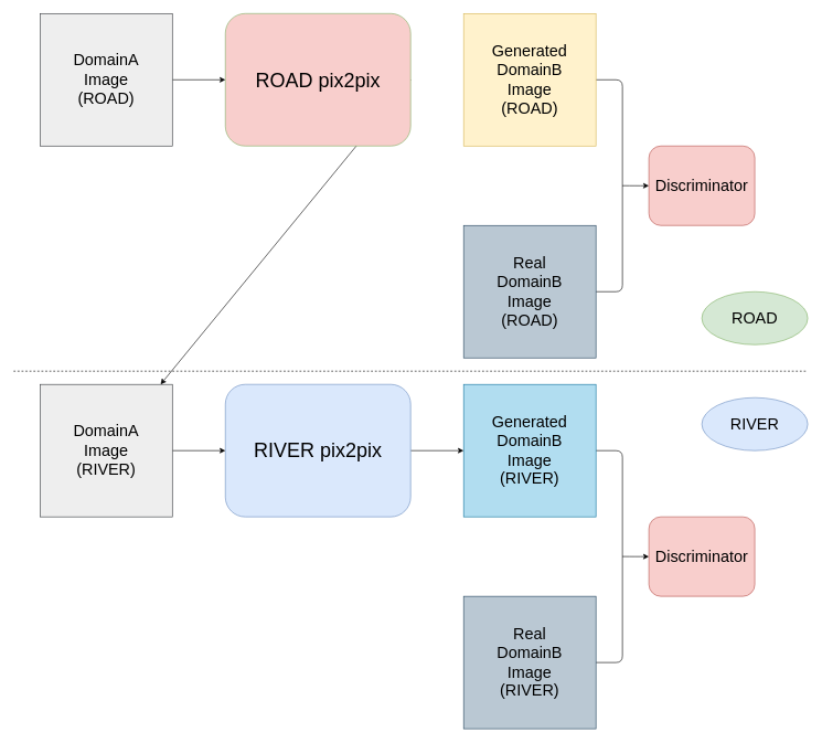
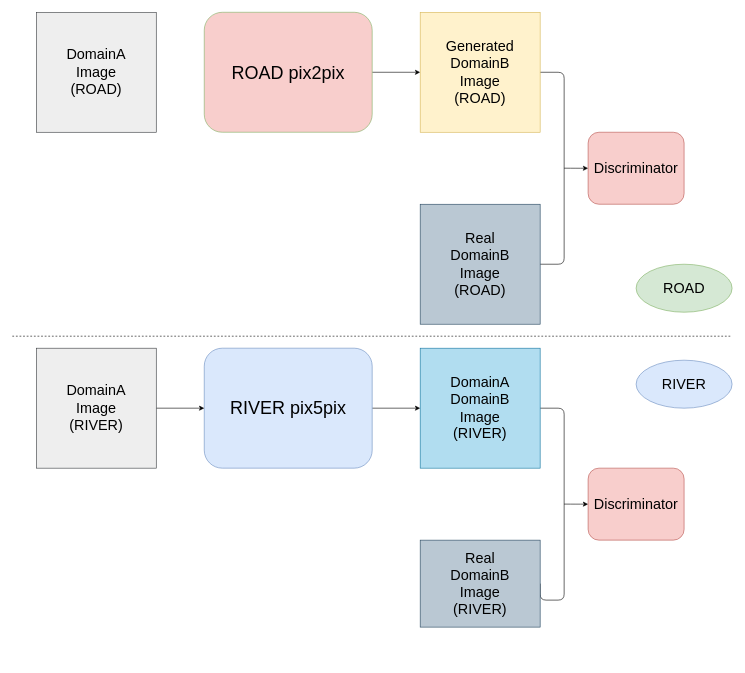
  <mxCell id="0" />
  <mxCell id="1" parent="0" />
- <mxCell id="2" style="edgeStyle=none;html=1;exitX=1;exitY=0.5;exitDx=0;exitDy=0;fontSize=24;shadow=0;" parent="1" source="3" target="14" edge="1"><mxGeometry relative="1" as="geometry" /></mxCell>
+ <mxCell id="2" style="edgeStyle=none;html=1;exitX=1;exitY=0.5;exitDx=0;exitDy=0;entryX=0;entryY=0.5;entryDx=0;entryDy=0;fontSize=24;shadow=0;" parent="1" source="3" target="7" edge="1"><mxGeometry relative="1" as="geometry" /></mxCell>
  <mxCell id="3" value="&lt;font style=&quot;font-size: 30px;&quot;&gt;ROAD pix2pix&lt;/font&gt;" style="rounded=1;whiteSpace=wrap;html=1;fillColor=#f8cecc;strokeColor=#82b366;shadow=0;" parent="1" vertex="1"><mxGeometry x="340" y="20" width="280" height="200" as="geometry" /></mxCell>
- <mxCell id="4" style="edgeStyle=none;html=1;exitX=1;exitY=0.5;exitDx=0;exitDy=0;entryX=0;entryY=0.5;entryDx=0;entryDy=0;fontSize=24;shadow=0;" parent="1" source="5" target="3" edge="1"><mxGeometry relative="1" as="geometry" /></mxCell>
  <mxCell id="5" value="DomainA&lt;br&gt;Image&lt;br&gt;(ROAD)" style="whiteSpace=wrap;html=1;aspect=fixed;fontSize=24;fillColor=#eeeeee;strokeColor=#36393d;shadow=0;" parent="1" vertex="1"><mxGeometry x="60" y="20" width="200" height="200" as="geometry" /></mxCell>
  <mxCell id="6" style="edgeStyle=orthogonalEdgeStyle;html=1;exitX=1;exitY=0.5;exitDx=0;exitDy=0;entryX=1;entryY=0.5;entryDx=0;entryDy=0;fontSize=24;startArrow=none;startFill=0;shadow=0;endArrow=none;endFill=0;" parent="1" source="7" target="8" edge="1"><mxGeometry relative="1" as="geometry"><Array as="points"><mxPoint x="940" y="120" /><mxPoint x="940" y="440" /></Array></mxGeometry></mxCell>
  <mxCell id="7" value="Generated&lt;br&gt;DomainB&lt;br&gt;Image&lt;br&gt;(ROAD)" style="whiteSpace=wrap;html=1;aspect=fixed;fontSize=24;fillColor=#fff2cc;strokeColor=#d6b656;shadow=0;" parent="1" vertex="1"><mxGeometry x="700" y="20" width="200" height="200" as="geometry" /></mxCell>
  <mxCell id="8" value="Real&lt;br&gt;DomainB&lt;br&gt;Image&lt;br&gt;(ROAD)" style="whiteSpace=wrap;html=1;aspect=fixed;fontSize=24;fillColor=#bac8d3;strokeColor=#23445d;shadow=0;" parent="1" vertex="1"><mxGeometry x="700" y="340" width="200" height="200" as="geometry" /></mxCell>
  <mxCell id="9" style="edgeStyle=orthogonalEdgeStyle;html=1;exitX=0;exitY=0.5;exitDx=0;exitDy=0;shadow=0;fontSize=24;startArrow=classic;startFill=1;endArrow=none;endFill=0;" parent="1" source="10" edge="1"><mxGeometry relative="1" as="geometry"><mxPoint x="940" y="279.909" as="targetPoint" /></mxGeometry></mxCell>
  <mxCell id="10" value="Discriminator" style="rounded=1;whiteSpace=wrap;html=1;shadow=0;fontSize=24;fillColor=#f8cecc;strokeColor=#b85450;align=center;" parent="1" vertex="1"><mxGeometry x="980" y="220" width="160" height="120" as="geometry" /></mxCell>
  <mxCell id="11" style="edgeStyle=none;html=1;exitX=1;exitY=0.5;exitDx=0;exitDy=0;entryX=0;entryY=0.5;entryDx=0;entryDy=0;fontSize=24;shadow=0;" edge="1" source="12" target="16" parent="1"><mxGeometry relative="1" as="geometry" /></mxCell>
- <mxCell id="12" value="&lt;font style=&quot;font-size: 30px;&quot;&gt;RIVER pix2pix&lt;/font&gt;" style="rounded=1;whiteSpace=wrap;html=1;fillColor=#dae8fc;strokeColor=#6c8ebf;shadow=0;" vertex="1" parent="1"><mxGeometry x="340" y="580" width="280" height="200" as="geometry" /></mxCell>
+ <mxCell id="12" value="&lt;font style=&quot;font-size: 30px;&quot;&gt;RIVER pix5pix&lt;/font&gt;" style="rounded=1;whiteSpace=wrap;html=1;fillColor=#dae8fc;strokeColor=#6c8ebf;shadow=0;" vertex="1" parent="1"><mxGeometry x="340" y="580" width="280" height="200" as="geometry" /></mxCell>
  <mxCell id="13" style="edgeStyle=none;html=1;exitX=1;exitY=0.5;exitDx=0;exitDy=0;entryX=0;entryY=0.5;entryDx=0;entryDy=0;fontSize=24;shadow=0;" edge="1" source="14" target="12" parent="1"><mxGeometry relative="1" as="geometry" /></mxCell>
  <mxCell id="14" value="DomainA&lt;br&gt;Image&lt;br&gt;(RIVER)" style="whiteSpace=wrap;html=1;aspect=fixed;fontSize=24;fillColor=#eeeeee;strokeColor=#36393d;shadow=0;" vertex="1" parent="1"><mxGeometry x="60" y="580" width="200" height="200" as="geometry" /></mxCell>
  <mxCell id="15" style="edgeStyle=orthogonalEdgeStyle;html=1;exitX=1;exitY=0.5;exitDx=0;exitDy=0;entryX=1;entryY=0.5;entryDx=0;entryDy=0;fontSize=24;startArrow=none;startFill=0;shadow=0;endArrow=none;endFill=0;" edge="1" source="16" target="17" parent="1"><mxGeometry relative="1" as="geometry"><Array as="points"><mxPoint x="940" y="680" /><mxPoint x="940" y="1000" /></Array></mxGeometry></mxCell>
- <mxCell id="16" value="Generated&lt;br&gt;DomainB&lt;br&gt;Image&lt;br&gt;(RIVER)" style="whiteSpace=wrap;html=1;aspect=fixed;fontSize=24;fillColor=#b1ddf0;strokeColor=#10739e;shadow=0;" vertex="1" parent="1"><mxGeometry x="700" y="580" width="200" height="200" as="geometry" /></mxCell>
- <mxCell id="17" value="Real&lt;br&gt;DomainB&lt;br&gt;Image&lt;br&gt;(RIVER)" style="whiteSpace=wrap;html=1;aspect=fixed;fontSize=24;fillColor=#bac8d3;strokeColor=#23445d;shadow=0;" vertex="1" parent="1"><mxGeometry x="700" y="900" width="200" height="200" as="geometry" /></mxCell>
+ <mxCell id="16" value="DomainA&lt;br&gt;DomainB&lt;br&gt;Image&lt;br&gt;(RIVER)" style="whiteSpace=wrap;html=1;aspect=fixed;fontSize=24;fillColor=#b1ddf0;strokeColor=#10739e;shadow=0;" vertex="1" parent="1"><mxGeometry x="700" y="580" width="200" height="200" as="geometry" /></mxCell>
+ <mxCell id="17" value="Real&lt;br&gt;DomainB&lt;br&gt;Image&lt;br&gt;(RIVER)" style="whiteSpace=wrap;html=1;aspect=fixed;fontSize=24;fillColor=#bac8d3;strokeColor=#23445d;shadow=0;" vertex="1" parent="1"><mxGeometry x="700" y="900" width="200" height="145" as="geometry" /></mxCell>
  <mxCell id="18" style="edgeStyle=orthogonalEdgeStyle;html=1;exitX=0;exitY=0.5;exitDx=0;exitDy=0;shadow=0;fontSize=24;startArrow=classic;startFill=1;endArrow=none;endFill=0;" edge="1" source="19" parent="1"><mxGeometry relative="1" as="geometry"><mxPoint x="940" y="839.909" as="targetPoint" /></mxGeometry></mxCell>
  <mxCell id="19" value="Discriminator" style="rounded=1;whiteSpace=wrap;html=1;shadow=0;fontSize=24;fillColor=#f8cecc;strokeColor=#b85450;align=center;" vertex="1" parent="1"><mxGeometry x="980" y="780" width="160" height="120" as="geometry" /></mxCell>
  <mxCell id="20" value="" style="endArrow=none;dashed=1;html=1;" edge="1" parent="1"><mxGeometry width="50" height="50" relative="1" as="geometry"><mxPoint y="560" as="sourcePoint" x="20" /><mxPoint x="1220" y="560" as="targetPoint" /></mxGeometry></mxCell>
  <mxCell id="21" value="ROAD" style="ellipse;whiteSpace=wrap;html=1;fontSize=24;fillColor=#d5e8d4;strokeColor=#82b366;" vertex="1" parent="1"><mxGeometry x="1060" y="440" width="160" height="80" as="geometry" /></mxCell>
  <mxCell id="22" value="RIVER" style="ellipse;whiteSpace=wrap;html=1;fontSize=24;fillColor=#dae8fc;strokeColor=#6c8ebf;" vertex="1" parent="1"><mxGeometry x="1060" y="600" width="160" height="80" as="geometry" /></mxCell>
